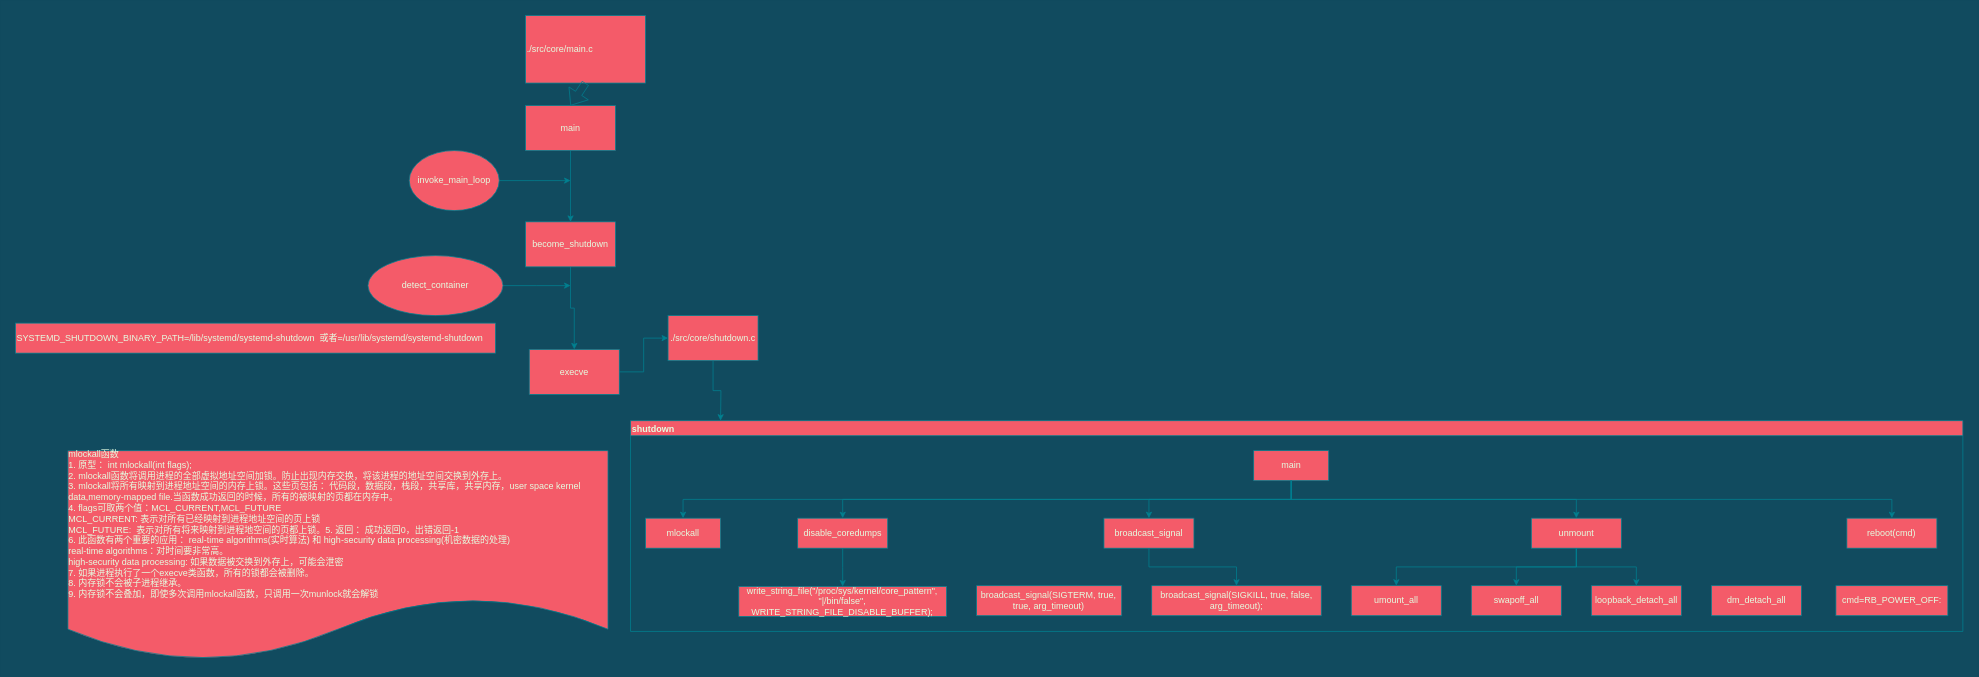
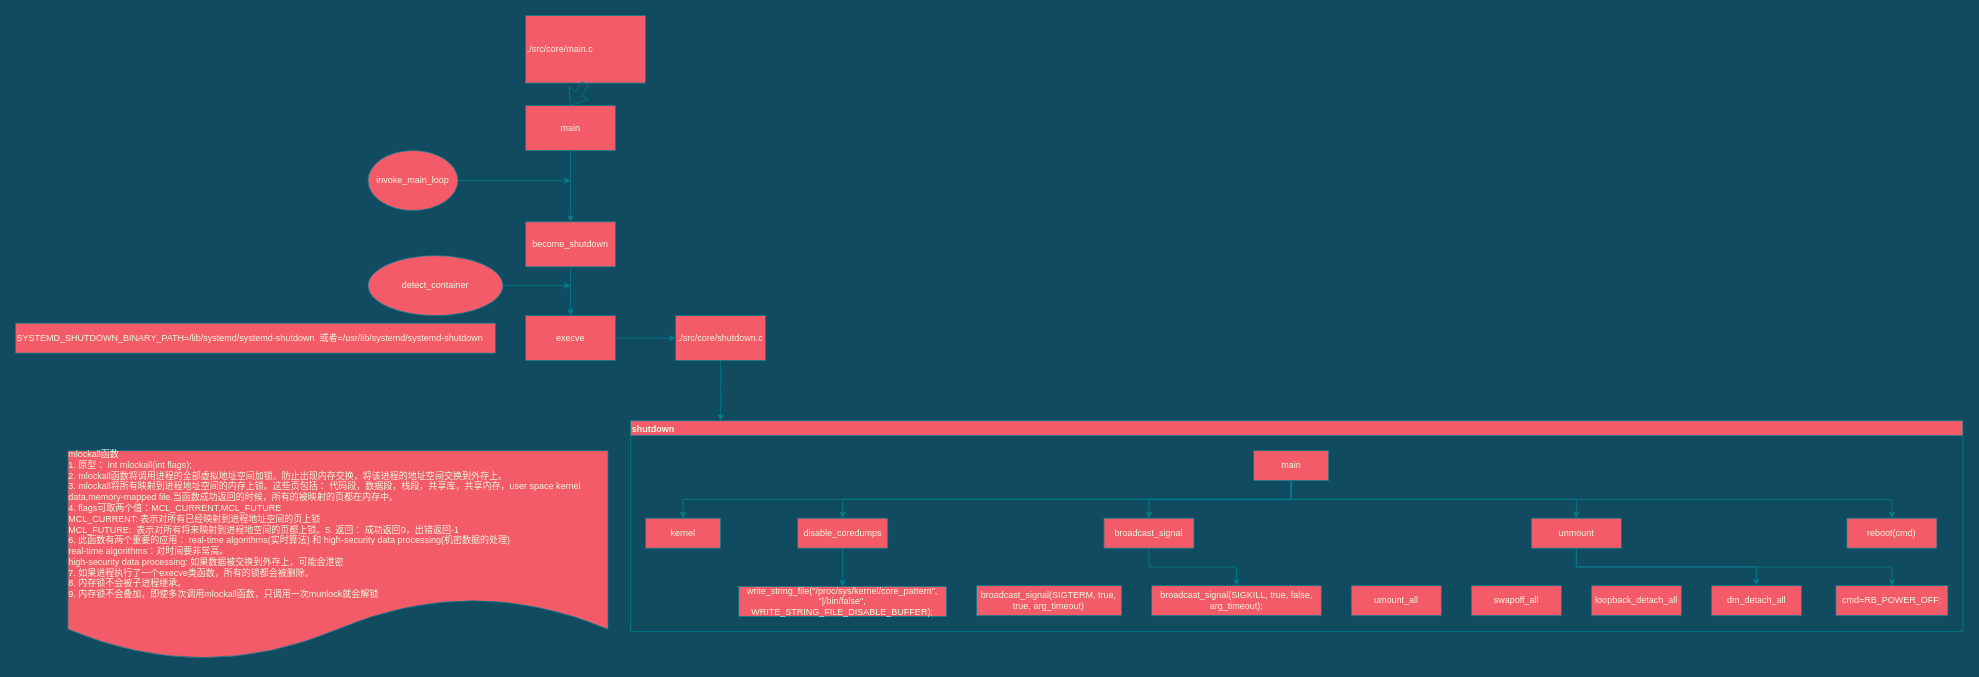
  <mxCell id="0" />
  <mxCell id="1" parent="0" />
  <mxCell id="2" value="" style="edgeStyle=orthogonalEdgeStyle;rounded=0;orthogonalLoop=1;jettySize=auto;html=1;labelBackgroundColor=#114B5F;strokeColor=#028090;fontColor=#E4FDE1;" edge="1" parent="1" source="3" target="5"><mxGeometry relative="1" as="geometry" /></mxCell>
  <mxCell id="3" value="main" style="rounded=0;whiteSpace=wrap;html=1;fillColor=#F45B69;strokeColor=#028090;fontColor=#E4FDE1;" vertex="1" parent="1"><mxGeometry x="700" y="140" width="120" height="60" as="geometry" /></mxCell>
  <mxCell id="4" value="" style="edgeStyle=orthogonalEdgeStyle;rounded=0;orthogonalLoop=1;jettySize=auto;html=1;labelBackgroundColor=#114B5F;strokeColor=#028090;fontColor=#E4FDE1;" edge="1" parent="1" source="5" target="9"><mxGeometry relative="1" as="geometry" /></mxCell>
  <mxCell id="5" value="become_shutdown" style="rounded=0;whiteSpace=wrap;html=1;fillColor=#F45B69;strokeColor=#028090;fontColor=#E4FDE1;" vertex="1" parent="1"><mxGeometry x="700" y="295" width="120" height="60" as="geometry" /></mxCell>
  <mxCell id="6" value="" style="edgeStyle=orthogonalEdgeStyle;rounded=0;orthogonalLoop=1;jettySize=auto;html=1;labelBackgroundColor=#114B5F;strokeColor=#028090;fontColor=#E4FDE1;" edge="1" parent="1" source="7"><mxGeometry relative="1" as="geometry"><mxPoint x="760" y="240" as="targetPoint" /></mxGeometry></mxCell>
- <mxCell id="7" value="invoke_main_loop" style="ellipse;whiteSpace=wrap;html=1;fillColor=#F45B69;strokeColor=#028090;fontColor=#E4FDE1;" vertex="1" parent="1"><mxGeometry x="545" y="200" width="120" height="80" as="geometry" /></mxCell>
+ <mxCell id="7" value="invoke_main_loop" style="ellipse;whiteSpace=wrap;html=1;fillColor=#F45B69;strokeColor=#028090;fontColor=#E4FDE1;" vertex="1" parent="1"><mxGeometry x="490" y="200" width="120" height="80" as="geometry" /></mxCell>
  <mxCell id="8" value="" style="edgeStyle=orthogonalEdgeStyle;rounded=0;orthogonalLoop=1;jettySize=auto;html=1;labelBackgroundColor=#114B5F;strokeColor=#028090;fontColor=#E4FDE1;" edge="1" parent="1" source="9" target="17"><mxGeometry relative="1" as="geometry" /></mxCell>
- <mxCell id="9" value="execve" style="rounded=0;whiteSpace=wrap;html=1;fillColor=#F45B69;strokeColor=#028090;fontColor=#E4FDE1;" vertex="1" parent="1"><mxGeometry x="705" y="465" width="120" height="60" as="geometry" /></mxCell>
+ <mxCell id="9" value="execve" style="rounded=0;whiteSpace=wrap;html=1;fillColor=#F45B69;strokeColor=#028090;fontColor=#E4FDE1;" vertex="1" parent="1"><mxGeometry x="700" y="420" width="120" height="60" as="geometry" /></mxCell>
  <mxCell id="10" value="" style="edgeStyle=orthogonalEdgeStyle;rounded=0;orthogonalLoop=1;jettySize=auto;html=1;labelBackgroundColor=#114B5F;strokeColor=#028090;fontColor=#E4FDE1;" edge="1" parent="1" source="11"><mxGeometry relative="1" as="geometry"><mxPoint x="760" y="380" as="targetPoint" /></mxGeometry></mxCell>
  <mxCell id="11" value="detect_container" style="ellipse;whiteSpace=wrap;html=1;fillColor=#F45B69;strokeColor=#028090;fontColor=#E4FDE1;" vertex="1" parent="1"><mxGeometry x="490" y="340" width="180" height="80" as="geometry" /></mxCell>
  <mxCell id="12" value="&lt;div style=&quot;text-align: left&quot;&gt;mlockall函数&lt;/div&gt;&lt;div style=&quot;text-align: left&quot;&gt;1. 原型： int mlockall(int flags);&lt;/div&gt;&lt;div style=&quot;text-align: left&quot;&gt;2. mlockall函数将调用进程的全部虚拟地址空间加锁。防止出现内存交换，将该进程的地址空间交换到外存上。&lt;/div&gt;&lt;div style=&quot;text-align: left&quot;&gt;3. mlockall将所有映射到进程地址空间的内存上锁。这些页包括： 代码段，数据段，栈段，共享库，共享内存，user space kernel data,memory-mapped file.当函数成功返回的时候，所有的被映射的页都在内存中。&lt;/div&gt;&lt;div style=&quot;text-align: left&quot;&gt;4. flags可取两个值：MCL_CURRENT,MCL_FUTURE&lt;/div&gt;&lt;div style=&quot;text-align: left&quot;&gt;MCL_CURRENT: 表示对所有已经映射到进程地址空间的页上锁&lt;/div&gt;&lt;div style=&quot;text-align: left&quot;&gt;MCL_FUTURE:&amp;nbsp; 表示对所有将来映射到进程地空间的页都上锁。5. 返回： 成功返回0，出错返回-1&lt;/div&gt;&lt;div style=&quot;text-align: left&quot;&gt;6. 此函数有两个重要的应用： real-time algorithms(实时算法) 和 high-security data processing(机密数据的处理)&lt;/div&gt;&lt;div style=&quot;text-align: left&quot;&gt;real-time algorithms：对时间要非常高。&lt;/div&gt;&lt;div style=&quot;text-align: left&quot;&gt;high-security data processing: 如果数据被交换到外存上，可能会泄密&lt;/div&gt;&lt;div style=&quot;text-align: left&quot;&gt;7. 如果进程执行了一个execve类函数，所有的锁都会被删除。&lt;/div&gt;&lt;div style=&quot;text-align: left&quot;&gt;8. 内存锁不会被子进程继承。&lt;/div&gt;&lt;div style=&quot;text-align: left&quot;&gt;9. 内存锁不会叠加，即使多次调用mlockall函数，只调用一次munlock就会解锁&lt;/div&gt;" style="shape=document;whiteSpace=wrap;html=1;boundedLbl=1;fillColor=#F45B69;strokeColor=#028090;fontColor=#E4FDE1;" vertex="1" parent="1"><mxGeometry x="90" y="600" width="720" height="280" as="geometry" /></mxCell>
  <mxCell id="13" value="&lt;span&gt;SYSTEMD_SHUTDOWN_BINARY_PATH=/lib/systemd/systemd-shutdown&amp;nbsp; 或者=/usr/lib/systemd/systemd-shutdown&lt;/span&gt;" style="rounded=0;whiteSpace=wrap;html=1;align=left;fillColor=#F45B69;strokeColor=#028090;fontColor=#E4FDE1;" vertex="1" parent="1"><mxGeometry x="20" y="430" width="640" height="40" as="geometry" /></mxCell>
  <mxCell id="14" value="./src/core/main.c" style="rounded=0;whiteSpace=wrap;html=1;align=left;fillColor=#F45B69;strokeColor=#028090;fontColor=#E4FDE1;" vertex="1" parent="1"><mxGeometry x="700" y="20" width="160" height="90" as="geometry" /></mxCell>
  <mxCell id="15" value="" style="shape=flexArrow;endArrow=classic;html=1;exitX=0.5;exitY=1;exitDx=0;exitDy=0;labelBackgroundColor=#114B5F;strokeColor=#028090;fontColor=#E4FDE1;" edge="1" parent="1" source="14"><mxGeometry width="50" height="50" relative="1" as="geometry"><mxPoint x="790" y="70" as="sourcePoint" /><mxPoint x="760" y="140" as="targetPoint" /></mxGeometry></mxCell>
  <mxCell id="16" value="" style="edgeStyle=orthogonalEdgeStyle;rounded=0;orthogonalLoop=1;jettySize=auto;html=1;labelBackgroundColor=#114B5F;strokeColor=#028090;fontColor=#E4FDE1;" edge="1" parent="1" source="17"><mxGeometry relative="1" as="geometry"><mxPoint x="960" y="560" as="targetPoint" /></mxGeometry></mxCell>
- <mxCell id="17" value="./src/core/shutdown.c" style="rounded=0;whiteSpace=wrap;html=1;fillColor=#F45B69;strokeColor=#028090;fontColor=#E4FDE1;" vertex="1" parent="1"><mxGeometry x="890" y="420" width="120" height="60" as="geometry" /></mxCell>
+ <mxCell id="17" value="./src/core/shutdown.c" style="rounded=0;whiteSpace=wrap;html=1;fillColor=#F45B69;strokeColor=#028090;fontColor=#E4FDE1;" vertex="1" parent="1"><mxGeometry x="900" y="420" width="120" height="60" as="geometry" /></mxCell>
  <mxCell id="18" value="shutdown" style="swimlane;startSize=20;horizontal=1;childLayout=treeLayout;horizontalTree=0;resizable=0;containerType=tree;align=left;fillColor=#F45B69;strokeColor=#028090;fontColor=#E4FDE1;" vertex="1" parent="1"><mxGeometry x="840" y="560" width="1776" height="281" as="geometry" /></mxCell>
- <mxCell id="19" value="mlockall" style="whiteSpace=wrap;html=1;fillColor=#F45B69;strokeColor=#028090;fontColor=#E4FDE1;" vertex="1" parent="18"><mxGeometry x="20" y="130" width="100" height="40" as="geometry" /></mxCell>
+ <mxCell id="19" value="kernel" style="whiteSpace=wrap;html=1;fillColor=#F45B69;strokeColor=#028090;fontColor=#E4FDE1;" vertex="1" parent="18"><mxGeometry x="20" y="130" width="100" height="40" as="geometry" /></mxCell>
  <mxCell id="20" value="main" style="whiteSpace=wrap;html=1;fillColor=#F45B69;strokeColor=#028090;fontColor=#E4FDE1;" vertex="1" parent="18"><mxGeometry x="830.683" y="40" width="100" height="40" as="geometry" /></mxCell>
  <mxCell id="21" value="" style="edgeStyle=elbowEdgeStyle;elbow=vertical;html=1;rounded=0;labelBackgroundColor=#114B5F;strokeColor=#028090;fontColor=#E4FDE1;" edge="1" parent="18" source="20" target="19"><mxGeometry relative="1" as="geometry" /></mxCell>
  <mxCell id="22" value="disable_coredumps" style="whiteSpace=wrap;html=1;fillColor=#F45B69;strokeColor=#028090;fontColor=#E4FDE1;" vertex="1" parent="18"><mxGeometry x="222.816" y="130" width="120" height="40" as="geometry" /></mxCell>
  <mxCell id="23" value="" style="edgeStyle=elbowEdgeStyle;elbow=vertical;html=1;rounded=0;labelBackgroundColor=#114B5F;strokeColor=#028090;fontColor=#E4FDE1;" edge="1" parent="18" source="20" target="22"><mxGeometry relative="1" as="geometry" /></mxCell>
  <mxCell id="24" value="" style="edgeStyle=elbowEdgeStyle;elbow=vertical;html=1;rounded=0;labelBackgroundColor=#114B5F;strokeColor=#028090;fontColor=#E4FDE1;" edge="1" target="25" source="20" parent="18"><mxGeometry relative="1" as="geometry"><mxPoint x="-7933.007" y="580" as="sourcePoint" /></mxGeometry></mxCell>
  <mxCell id="25" value="broadcast_signal" style="whiteSpace=wrap;html=1;fillColor=#F45B69;strokeColor=#028090;fontColor=#E4FDE1;" vertex="1" parent="18"><mxGeometry x="631.036" y="130" width="120" height="40" as="geometry" /></mxCell>
  <mxCell id="26" value="&lt;span style=&quot;text-align: left&quot;&gt;broadcast_signal(SIGTERM, true, true, arg_timeout)&lt;/span&gt;" style="whiteSpace=wrap;html=1;fillColor=#F45B69;strokeColor=#028090;fontColor=#E4FDE1;" vertex="1" parent="18"><mxGeometry x="461.336" y="220" width="193.4" height="40" as="geometry" /></mxCell>
  <mxCell id="27" value="" style="edgeStyle=elbowEdgeStyle;elbow=vertical;html=1;rounded=0;labelBackgroundColor=#114B5F;strokeColor=#028090;fontColor=#E4FDE1;" edge="1" target="28" source="25" parent="18"><mxGeometry relative="1" as="geometry"><mxPoint x="-7383.007" y="670" as="sourcePoint" /></mxGeometry></mxCell>
  <mxCell id="28" value="&lt;span style=&quot;text-align: left&quot;&gt;broadcast_signal(SIGKILL, true, false, arg_timeout);&lt;/span&gt;" style="whiteSpace=wrap;html=1;fillColor=#F45B69;strokeColor=#028090;fontColor=#E4FDE1;" vertex="1" parent="18"><mxGeometry x="694.736" y="220" width="226" height="40" as="geometry" /></mxCell>
  <mxCell id="29" value="" style="edgeStyle=elbowEdgeStyle;elbow=vertical;html=1;rounded=0;labelBackgroundColor=#114B5F;strokeColor=#028090;fontColor=#E4FDE1;" edge="1" target="30" source="22" parent="18"><mxGeometry relative="1" as="geometry"><mxPoint x="-7341.007" y="580" as="sourcePoint" /></mxGeometry></mxCell>
  <mxCell id="30" value="&lt;span style=&quot;text-align: left&quot;&gt;write_string_file(&quot;/proc/sys/kernel/core_pattern&quot;, &quot;|/bin/false&quot;, WRITE_STRING_FILE_DISABLE_BUFFER);&lt;/span&gt;" style="whiteSpace=wrap;html=1;fillColor=#F45B69;strokeColor=#028090;fontColor=#E4FDE1;" vertex="1" parent="18"><mxGeometry x="144.296" y="221" width="277.04" height="40" as="geometry" /></mxCell>
  <mxCell id="31" value="" style="edgeStyle=elbowEdgeStyle;elbow=vertical;html=1;rounded=0;labelBackgroundColor=#114B5F;strokeColor=#028090;fontColor=#E4FDE1;" edge="1" target="32" source="20" parent="18"><mxGeometry relative="1" as="geometry"><mxPoint x="-6473.177" y="580" as="sourcePoint" /></mxGeometry></mxCell>
  <mxCell id="32" value="unmount" style="whiteSpace=wrap;html=1;fillColor=#F45B69;strokeColor=#028090;fontColor=#E4FDE1;" vertex="1" parent="18"><mxGeometry x="1200.736" y="130" width="120" height="40" as="geometry" /></mxCell>
  <mxCell id="33" value="" style="edgeStyle=elbowEdgeStyle;elbow=vertical;html=1;rounded=0;labelBackgroundColor=#114B5F;strokeColor=#028090;fontColor=#E4FDE1;" edge="1" target="34" source="20" parent="18"><mxGeometry relative="1" as="geometry"><mxPoint x="-4139.585" y="580" as="sourcePoint" /></mxGeometry></mxCell>
  <mxCell id="34" value="reboot(cmd)" style="whiteSpace=wrap;html=1;fillColor=#F45B69;strokeColor=#028090;fontColor=#E4FDE1;" vertex="1" parent="18"><mxGeometry x="1621.366" y="130" width="120" height="40" as="geometry" /></mxCell>
- <mxCell id="35" value="" style="edgeStyle=elbowEdgeStyle;elbow=vertical;html=1;rounded=0;labelBackgroundColor=#114B5F;strokeColor=#028090;fontColor=#E4FDE1;" edge="1" target="36" source="32" parent="18"><mxGeometry relative="1" as="geometry"><mxPoint x="-2492.789" y="580" as="sourcePoint" /></mxGeometry></mxCell>
  <mxCell id="36" value="umount_all" style="whiteSpace=wrap;html=1;fillColor=#F45B69;strokeColor=#028090;fontColor=#E4FDE1;" vertex="1" parent="18"><mxGeometry x="960.736" y="220" width="120" height="40" as="geometry" /></mxCell>
- <mxCell id="37" value="" style="edgeStyle=elbowEdgeStyle;elbow=vertical;html=1;rounded=0;labelBackgroundColor=#114B5F;strokeColor=#028090;fontColor=#E4FDE1;" edge="1" target="38" source="32" parent="18"><mxGeometry relative="1" as="geometry"><mxPoint x="-2422.421" y="670" as="sourcePoint" /></mxGeometry></mxCell>
+ <mxCell id="37" value="" style="edgeStyle=elbowEdgeStyle;elbow=vertical;html=1;rounded=0;labelBackgroundColor=#114B5F;strokeColor=#028090;fontColor=#E4FDE1;" edge="1" target="43" source="32" parent="18"><mxGeometry relative="1" as="geometry"><mxPoint x="-2422.421" y="670" as="sourcePoint" /></mxGeometry></mxCell>
  <mxCell id="38" value="swapoff_all" style="whiteSpace=wrap;html=1;fillColor=#F45B69;strokeColor=#028090;fontColor=#E4FDE1;" vertex="1" parent="18"><mxGeometry x="1120.736" y="220" width="120" height="40" as="geometry" /></mxCell>
- <mxCell id="39" value="" style="edgeStyle=elbowEdgeStyle;elbow=vertical;html=1;rounded=0;labelBackgroundColor=#114B5F;strokeColor=#028090;fontColor=#E4FDE1;" edge="1" target="40" source="32" parent="18"><mxGeometry relative="1" as="geometry"><mxPoint x="-1462.053" y="670" as="sourcePoint" /></mxGeometry></mxCell>
  <mxCell id="40" value="loopback_detach_all" style="whiteSpace=wrap;html=1;fillColor=#F45B69;strokeColor=#028090;fontColor=#E4FDE1;" vertex="1" parent="18"><mxGeometry x="1280.736" y="220" width="120" height="40" as="geometry" /></mxCell>
+ <mxCell id="41" value="" style="edgeStyle=elbowEdgeStyle;elbow=vertical;html=1;rounded=0;labelBackgroundColor=#114B5F;strokeColor=#028090;fontColor=#E4FDE1;" edge="1" target="42" source="32" parent="18"><mxGeometry relative="1" as="geometry"><mxPoint x="-189.685" y="670" as="sourcePoint" /></mxGeometry></mxCell>
  <mxCell id="42" value="dm_detach_all" style="whiteSpace=wrap;html=1;fillColor=#F45B69;strokeColor=#028090;fontColor=#E4FDE1;" vertex="1" parent="18"><mxGeometry x="1440.736" y="220" width="120" height="40" as="geometry" /></mxCell>
  <mxCell id="43" value="cmd=RB_POWER_OFF:" style="whiteSpace=wrap;html=1;fillColor=#F45B69;strokeColor=#028090;fontColor=#E4FDE1;" vertex="1" parent="18"><mxGeometry x="1606.736" y="220" width="149.26" height="40" as="geometry" /></mxCell>
